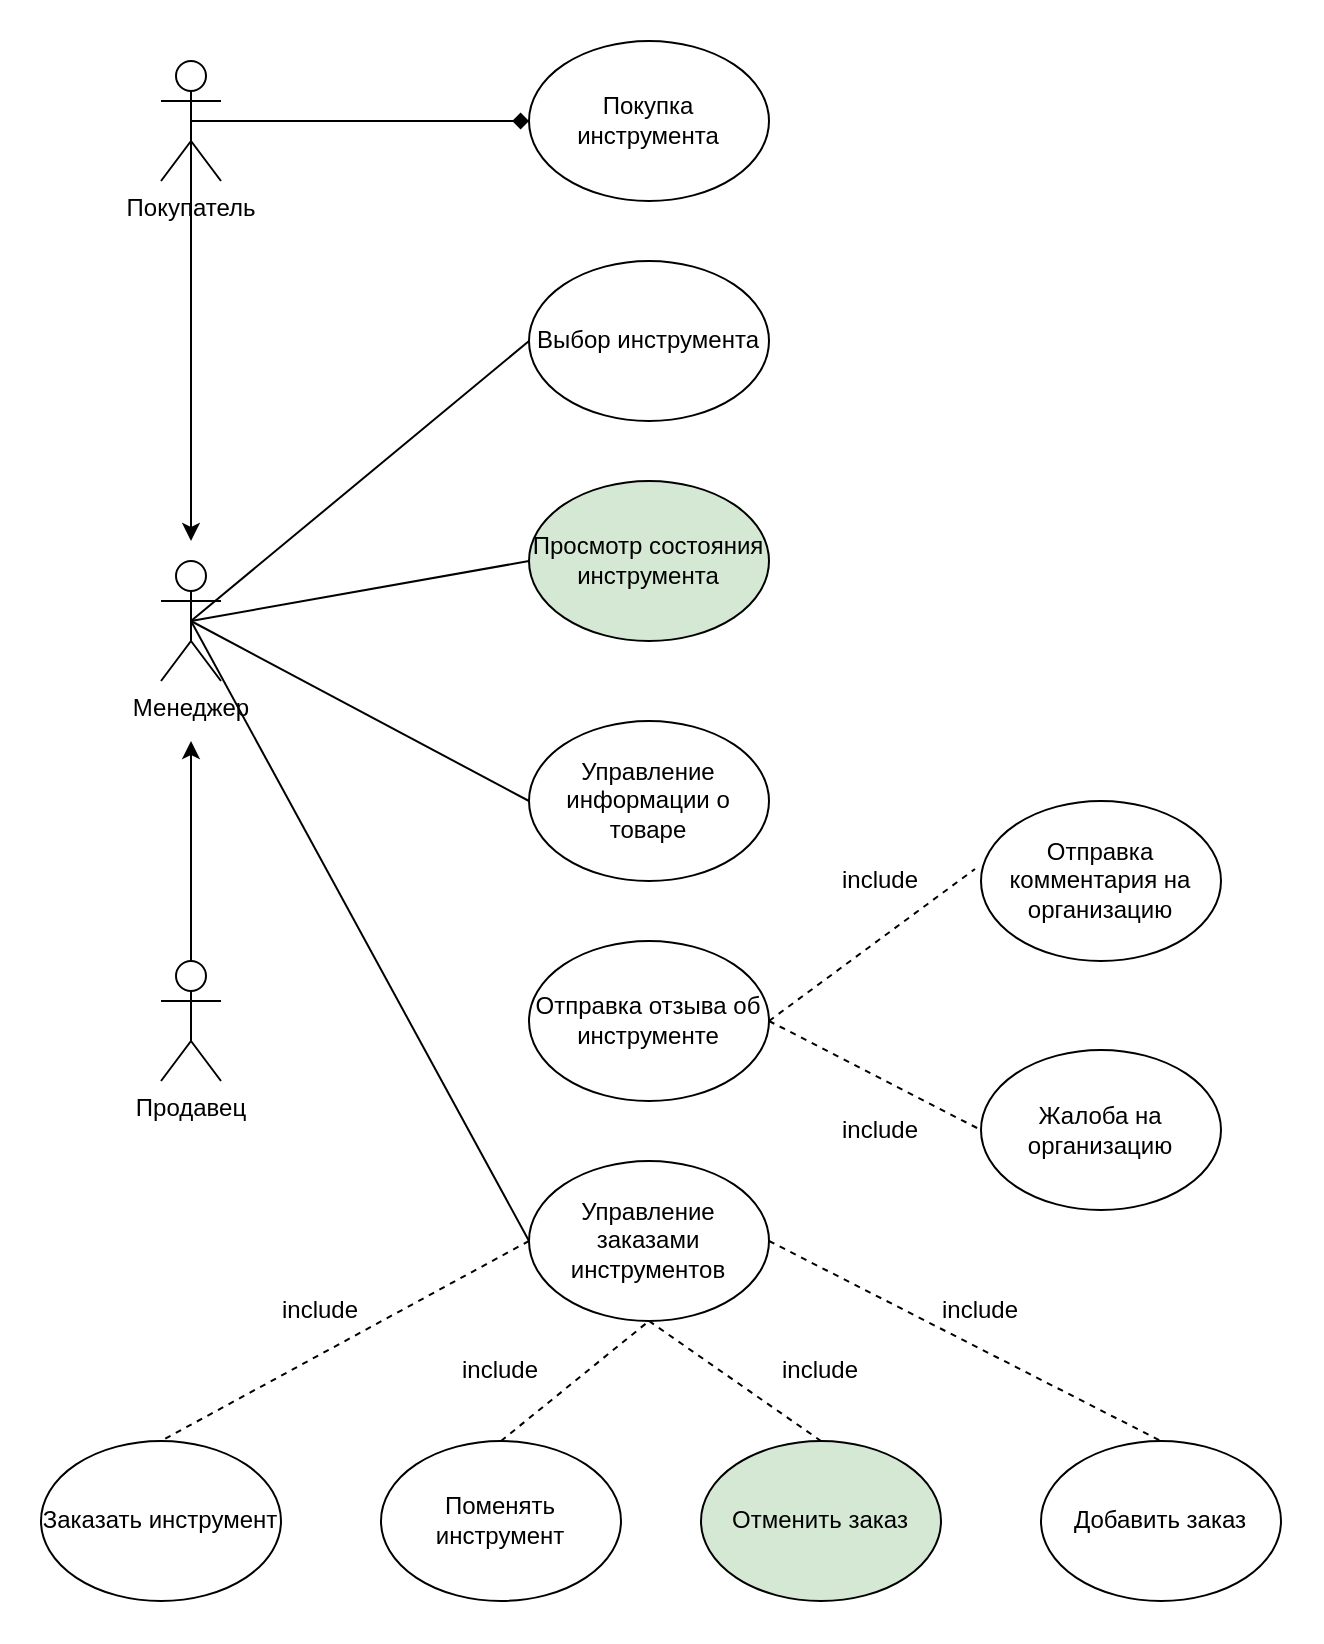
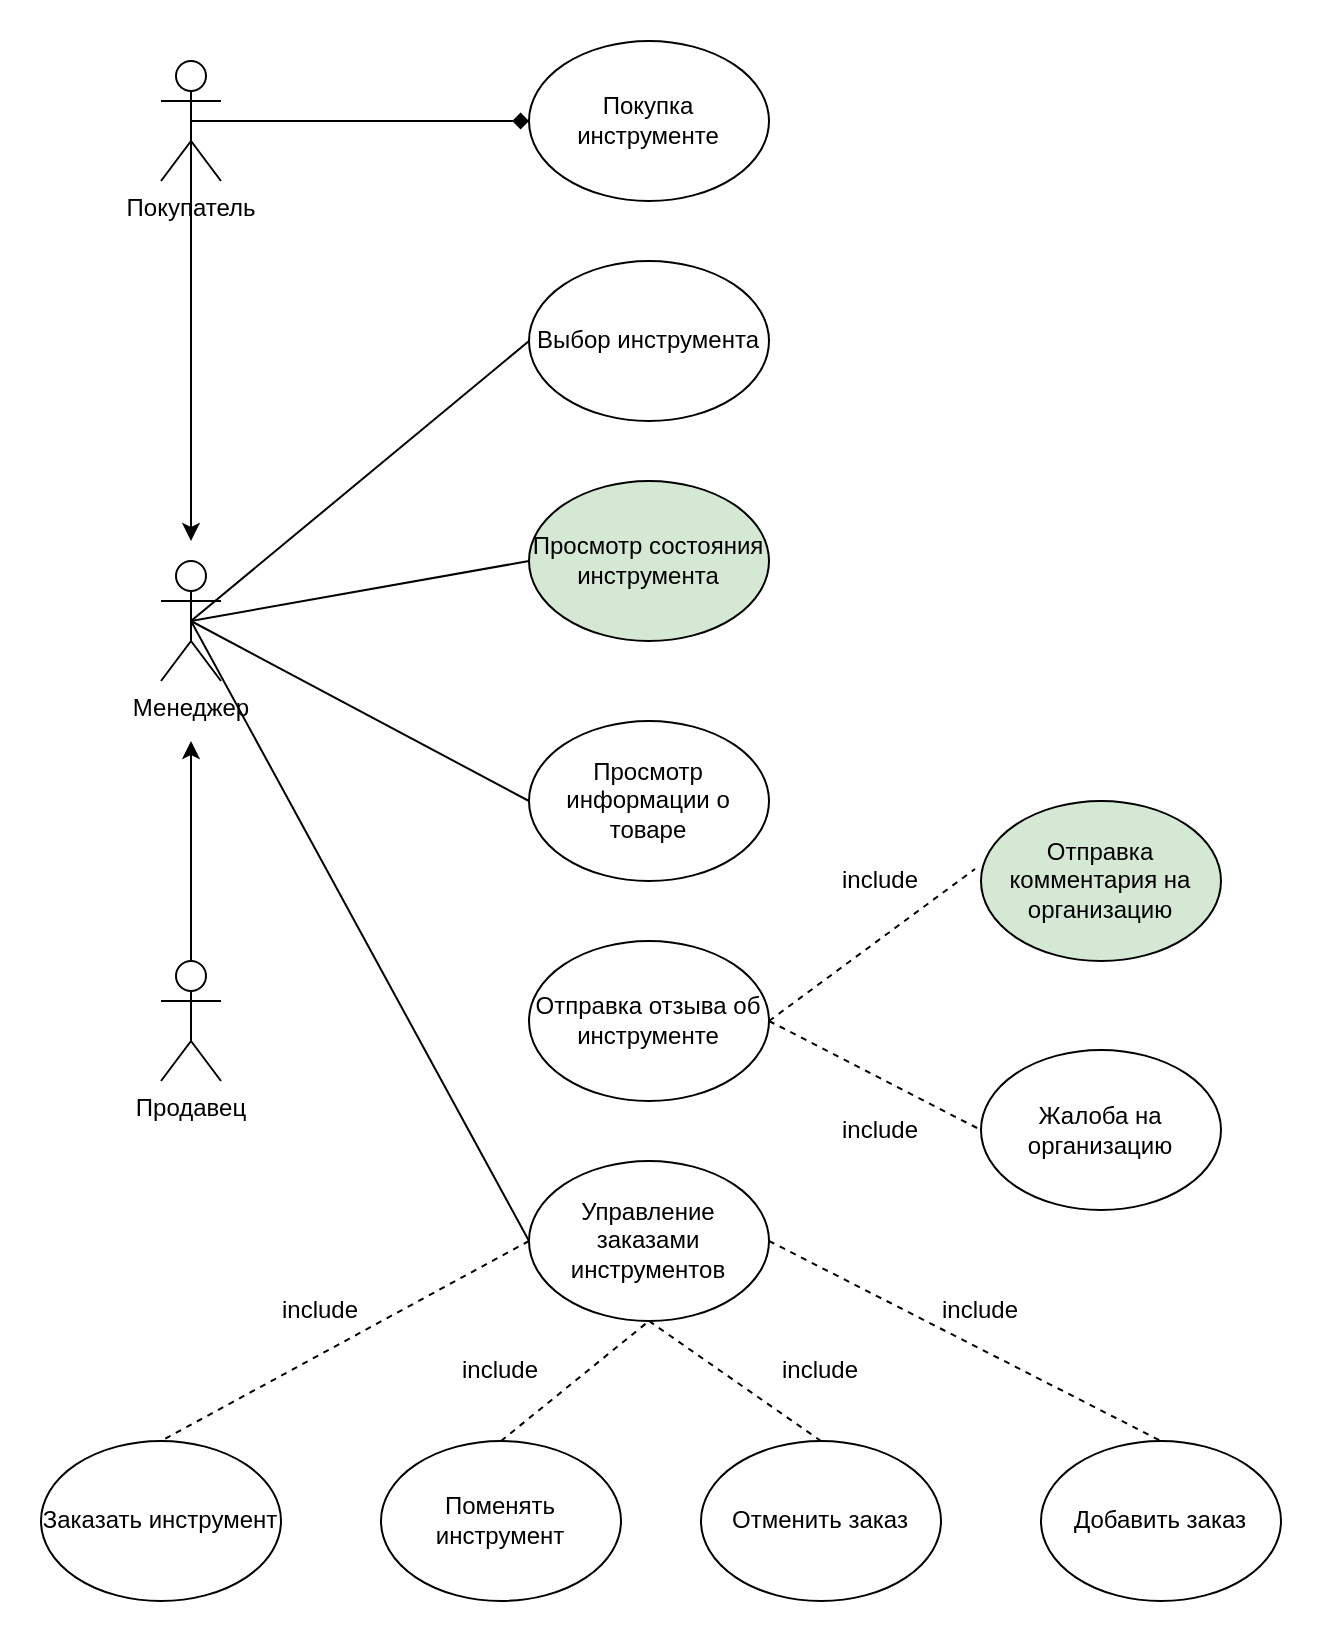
  <mxCell id="0" />
  <mxCell id="1" parent="0" />
- <mxCell id="2" value="Покупка инструмента" style="ellipse;whiteSpace=wrap;html=1;" vertex="1" parent="1"><mxGeometry x="264" y="20" width="120" height="80" as="geometry" /></mxCell>
+ <mxCell id="2" value="Покупка инструменте" style="ellipse;whiteSpace=wrap;html=1;" vertex="1" parent="1"><mxGeometry x="264" y="20" width="120" height="80" as="geometry" /></mxCell>
  <mxCell id="3" value="Выбор инструмента" style="ellipse;whiteSpace=wrap;html=1;" vertex="1" parent="1"><mxGeometry x="264" y="130" width="120" height="80" as="geometry" /></mxCell>
  <mxCell id="4" value="Просмотр состояния инструмента" style="ellipse;whiteSpace=wrap;html=1;fillColor=#d5e8d4;" vertex="1" parent="1"><mxGeometry x="264" y="240" width="120" height="80" as="geometry" /></mxCell>
- <mxCell id="5" value="Управление информации о товаре" style="ellipse;whiteSpace=wrap;html=1;" vertex="1" parent="1"><mxGeometry x="264" y="360" width="120" height="80" as="geometry" /></mxCell>
+ <mxCell id="5" value="Просмотр информации о товаре" style="ellipse;whiteSpace=wrap;html=1;" vertex="1" parent="1"><mxGeometry x="264" y="360" width="120" height="80" as="geometry" /></mxCell>
  <mxCell id="6" value="Отправка отзыва об инструменте" style="ellipse;whiteSpace=wrap;html=1;" vertex="1" parent="1"><mxGeometry x="264" y="470" width="120" height="80" as="geometry" /></mxCell>
  <mxCell id="7" value="Управление заказами инструментов" style="ellipse;whiteSpace=wrap;html=1;" vertex="1" parent="1"><mxGeometry x="264" y="580" width="120" height="80" as="geometry" /></mxCell>
  <mxCell id="8" value="Менеджер" style="shape=umlActor;verticalLabelPosition=bottom;verticalAlign=top;html=1;outlineConnect=0;" vertex="1" parent="1"><mxGeometry x="80" y="280" width="30" height="60" as="geometry" /></mxCell>
  <mxCell id="9" value="" style="endArrow=none;html=1;rounded=0;exitX=0.5;exitY=0.5;exitDx=0;exitDy=0;exitPerimeter=0;entryX=0;entryY=0.5;entryDx=0;entryDy=0;" edge="1" parent="1" source="8" target="3"><mxGeometry width="50" height="50" relative="1" as="geometry"><mxPoint x="160" y="210" as="sourcePoint" /><mxPoint x="210" y="160" as="targetPoint" /></mxGeometry></mxCell>
  <mxCell id="10" value="" style="endArrow=none;html=1;rounded=0;exitX=0.5;exitY=0.5;exitDx=0;exitDy=0;exitPerimeter=0;entryX=0;entryY=0.5;entryDx=0;entryDy=0;" edge="1" parent="1" source="8" target="4"><mxGeometry width="50" height="50" relative="1" as="geometry"><mxPoint x="170" y="280" as="sourcePoint" /><mxPoint x="220" y="230" as="targetPoint" /></mxGeometry></mxCell>
  <mxCell id="11" value="" style="endArrow=none;html=1;rounded=0;entryX=0;entryY=0.5;entryDx=0;entryDy=0;exitX=0.5;exitY=0.5;exitDx=0;exitDy=0;exitPerimeter=0;" edge="1" parent="1" source="8" target="5"><mxGeometry width="50" height="50" relative="1" as="geometry"><mxPoint x="160" y="420" as="sourcePoint" /><mxPoint x="210" y="370" as="targetPoint" /></mxGeometry></mxCell>
  <mxCell id="12" value="" style="endArrow=none;html=1;rounded=0;entryX=0;entryY=0.5;entryDx=0;entryDy=0;exitX=0.5;exitY=0.5;exitDx=0;exitDy=0;exitPerimeter=0;" edge="1" parent="1" source="8" target="7"><mxGeometry width="50" height="50" relative="1" as="geometry"><mxPoint x="170" y="680" as="sourcePoint" /><mxPoint x="220" y="630" as="targetPoint" /></mxGeometry></mxCell>
  <mxCell id="13" style="edgeStyle=orthogonalEdgeStyle;rounded=0;orthogonalLoop=1;jettySize=auto;html=1;exitX=0.5;exitY=0.5;exitDx=0;exitDy=0;exitPerimeter=0;" edge="1" parent="1" source="14"><mxGeometry relative="1" as="geometry"><mxPoint x="95" y="270" as="targetPoint" /></mxGeometry></mxCell>
  <mxCell id="14" value="Покупатель" style="shape=umlActor;verticalLabelPosition=bottom;verticalAlign=top;html=1;outlineConnect=0;" vertex="1" parent="1"><mxGeometry x="80" y="30" width="30" height="60" as="geometry" /></mxCell>
  <mxCell id="15" value="" style="endArrow=diamond;html=1;rounded=0;exitX=0.5;exitY=0.5;exitDx=0;exitDy=0;exitPerimeter=0;entryX=0;entryY=0.5;entryDx=0;entryDy=0;" edge="1" parent="1" source="14" target="2"><mxGeometry width="50" height="50" relative="1" as="geometry"><mxPoint x="180" y="90" as="sourcePoint" /><mxPoint x="230" y="40" as="targetPoint" /></mxGeometry></mxCell>
  <mxCell id="16" style="edgeStyle=orthogonalEdgeStyle;rounded=0;orthogonalLoop=1;jettySize=auto;html=1;" edge="1" parent="1" source="17"><mxGeometry relative="1" as="geometry"><mxPoint x="95" y="370" as="targetPoint" /></mxGeometry></mxCell>
  <mxCell id="17" value="Продавец&lt;br&gt;" style="shape=umlActor;verticalLabelPosition=bottom;verticalAlign=top;html=1;outlineConnect=0;" vertex="1" parent="1"><mxGeometry x="80" y="480" width="30" height="60" as="geometry" /></mxCell>
  <mxCell id="18" value="Заказать инструмент" style="ellipse;whiteSpace=wrap;html=1;" vertex="1" parent="1"><mxGeometry x="20" y="720" width="120" height="80" as="geometry" /></mxCell>
- <mxCell id="19" value="Отменить заказ" style="ellipse;whiteSpace=wrap;html=1;fillColor=#d5e8d4;" vertex="1" parent="1"><mxGeometry x="350" y="720" width="120" height="80" as="geometry" /></mxCell>
+ <mxCell id="19" value="Отменить заказ" style="ellipse;whiteSpace=wrap;html=1;" vertex="1" parent="1"><mxGeometry x="350" y="720" width="120" height="80" as="geometry" /></mxCell>
  <mxCell id="20" value="Добавить заказ" style="ellipse;whiteSpace=wrap;html=1;" vertex="1" parent="1"><mxGeometry x="520" y="720" width="120" height="80" as="geometry" /></mxCell>
  <mxCell id="21" value="" style="endArrow=none;dashed=1;html=1;rounded=0;exitX=0.5;exitY=1;exitDx=0;exitDy=0;entryX=0.5;entryY=0;entryDx=0;entryDy=0;" edge="1" parent="1" source="7" target="19"><mxGeometry width="50" height="50" relative="1" as="geometry"><mxPoint x="400" y="600" as="sourcePoint" /><mxPoint x="450" y="550" as="targetPoint" /></mxGeometry></mxCell>
  <mxCell id="22" value="" style="endArrow=none;dashed=1;html=1;rounded=0;exitX=0;exitY=0.5;exitDx=0;exitDy=0;entryX=0.5;entryY=0;entryDx=0;entryDy=0;" edge="1" parent="1" source="7" target="18"><mxGeometry width="50" height="50" relative="1" as="geometry"><mxPoint x="420" y="600" as="sourcePoint" /><mxPoint x="470" y="550" as="targetPoint" /></mxGeometry></mxCell>
  <mxCell id="23" value="" style="endArrow=none;dashed=1;html=1;rounded=0;exitX=1;exitY=0.5;exitDx=0;exitDy=0;entryX=0.5;entryY=0;entryDx=0;entryDy=0;" edge="1" parent="1" source="7" target="20"><mxGeometry width="50" height="50" relative="1" as="geometry"><mxPoint x="350" y="760" as="sourcePoint" /><mxPoint x="400" y="710" as="targetPoint" /></mxGeometry></mxCell>
  <mxCell id="24" value="include" style="text;html=1;strokeColor=none;fillColor=none;align=center;verticalAlign=middle;whiteSpace=wrap;rounded=0;" vertex="1" parent="1"><mxGeometry x="130" y="640" width="60" height="30" as="geometry" /></mxCell>
  <mxCell id="25" value="include" style="text;html=1;strokeColor=none;fillColor=none;align=center;verticalAlign=middle;whiteSpace=wrap;rounded=0;" vertex="1" parent="1"><mxGeometry x="460" y="640" width="60" height="30" as="geometry" /></mxCell>
  <mxCell id="26" value="include" style="text;html=1;strokeColor=none;fillColor=none;align=center;verticalAlign=middle;whiteSpace=wrap;rounded=0;" vertex="1" parent="1"><mxGeometry x="380" y="670" width="60" height="30" as="geometry" /></mxCell>
- <mxCell id="27" value="Отправка комментария на организацию" style="ellipse;whiteSpace=wrap;html=1;" vertex="1" parent="1"><mxGeometry x="490" y="400" width="120" height="80" as="geometry" /></mxCell>
+ <mxCell id="27" value="Отправка комментария на организацию" style="ellipse;whiteSpace=wrap;html=1;fillColor=#d5e8d4;" vertex="1" parent="1"><mxGeometry x="490" y="400" width="120" height="80" as="geometry" /></mxCell>
  <mxCell id="28" value="Жалоба на организацию" style="ellipse;whiteSpace=wrap;html=1;" vertex="1" parent="1"><mxGeometry x="490" y="524.5" width="120" height="80" as="geometry" /></mxCell>
  <mxCell id="29" value="" style="endArrow=none;dashed=1;html=1;rounded=0;exitX=1;exitY=0.5;exitDx=0;exitDy=0;entryX=-0.025;entryY=0.425;entryDx=0;entryDy=0;entryPerimeter=0;" edge="1" parent="1" source="6" target="27"><mxGeometry width="50" height="50" relative="1" as="geometry"><mxPoint x="460" y="400" as="sourcePoint" /><mxPoint x="510" y="350" as="targetPoint" /></mxGeometry></mxCell>
  <mxCell id="30" value="" style="endArrow=none;dashed=1;html=1;rounded=0;exitX=1;exitY=0.5;exitDx=0;exitDy=0;entryX=0;entryY=0.5;entryDx=0;entryDy=0;" edge="1" parent="1" source="6" target="28"><mxGeometry width="50" height="50" relative="1" as="geometry"><mxPoint x="400" y="580" as="sourcePoint" /><mxPoint x="450" y="530" as="targetPoint" /></mxGeometry></mxCell>
  <mxCell id="31" value="Поменять инструмент" style="ellipse;whiteSpace=wrap;html=1;" vertex="1" parent="1"><mxGeometry x="190" y="720" width="120" height="80" as="geometry" /></mxCell>
  <mxCell id="32" value="" style="endArrow=none;dashed=1;html=1;rounded=0;exitX=0.5;exitY=0;exitDx=0;exitDy=0;entryX=0.5;entryY=1;entryDx=0;entryDy=0;" edge="1" parent="1" source="31" target="7"><mxGeometry width="50" height="50" relative="1" as="geometry"><mxPoint x="220" y="710" as="sourcePoint" /><mxPoint x="270" y="660" as="targetPoint" /></mxGeometry></mxCell>
  <mxCell id="33" value="include" style="text;html=1;strokeColor=none;fillColor=none;align=center;verticalAlign=middle;whiteSpace=wrap;rounded=0;" vertex="1" parent="1"><mxGeometry x="220" y="670" width="60" height="30" as="geometry" /></mxCell>
  <mxCell id="34" value="include" style="text;html=1;strokeColor=none;fillColor=none;align=center;verticalAlign=middle;whiteSpace=wrap;rounded=0;" vertex="1" parent="1"><mxGeometry x="410" y="425" width="60" height="30" as="geometry" /></mxCell>
  <mxCell id="35" value="include" style="text;html=1;strokeColor=none;fillColor=none;align=center;verticalAlign=middle;whiteSpace=wrap;rounded=0;" vertex="1" parent="1"><mxGeometry x="410" y="550" width="60" height="30" as="geometry" /></mxCell>
